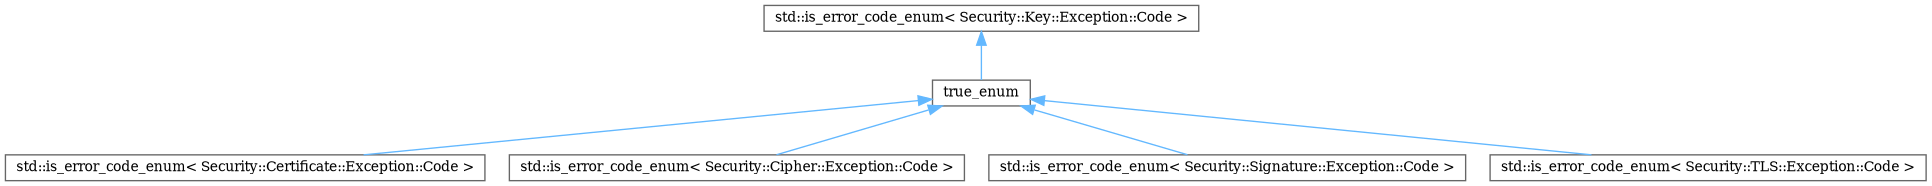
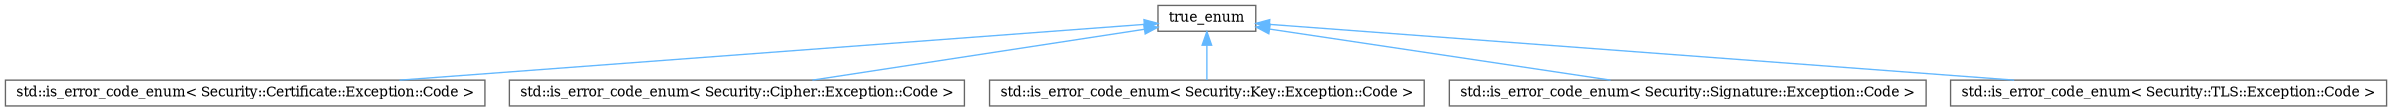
  digraph {
    fontname="DejaVu Serif"
    rankdir=TB
    node [color=grey40 fillcolor=white fontname="DejaVu Serif" fontsize=10 shape=box style=filled]
    edge [color=steelblue1 dir=back fontname="DejaVu Serif" fontsize=10 labelfontname=Helvetica labelfontsize=10 style=solid]
    n1 [height=0.2 label=true_enum width=0.4]
    n2 [height=0.2 label="std::is_error_code_enum\< Security::Certificate::Exception::Code \>" width=0.4]
    n3 [height=0.2 label="std::is_error_code_enum\< Security::Cipher::Exception::Code \>" width=0.4]
    n4 [height=0.2 label="std::is_error_code_enum\< Security::Key::Exception::Code \>" width=0.4]
    n5 [height=0.2 label="std::is_error_code_enum\< Security::Signature::Exception::Code \>" width=0.4]
    n6 [height=0.2 label="std::is_error_code_enum\< Security::TLS::Exception::Code \>" width=0.4]
    n1 -> n2
    n1 -> n3
-   n4 -> n1
+   n1 -> n4
    n1 -> n5
    n1 -> n6
  }
